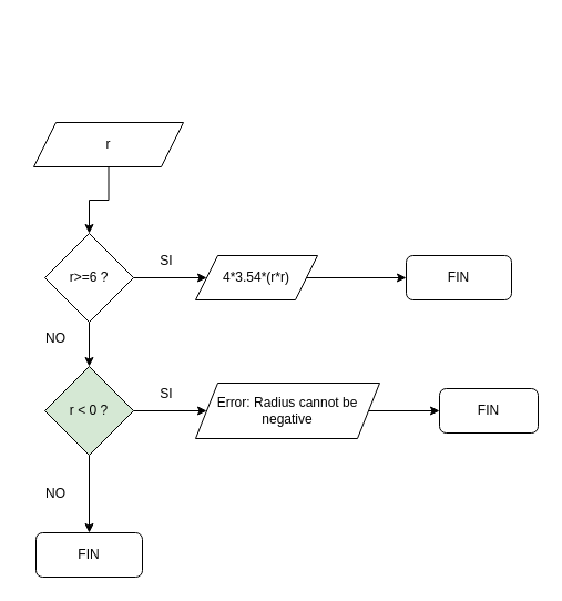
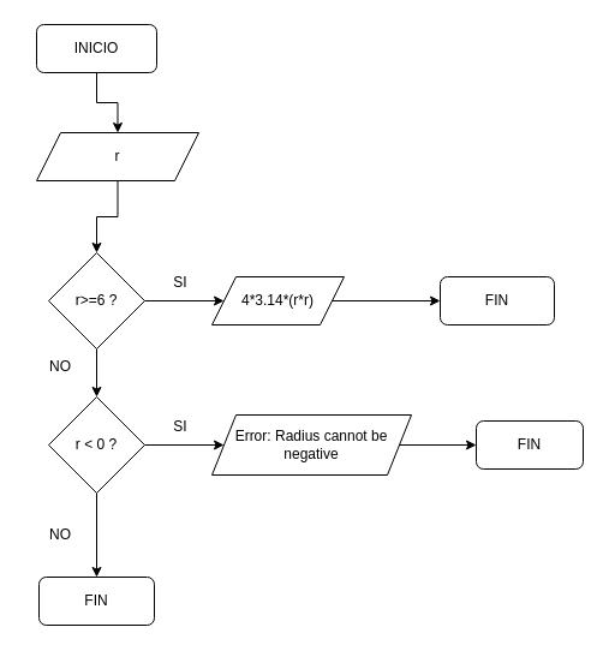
  <mxCell id="0" />
  <mxCell id="1" parent="0" />
+ <mxCell id="2" value="" style="edgeStyle=orthogonalEdgeStyle;rounded=0;orthogonalLoop=1;jettySize=auto;html=1;" parent="1" source="3" target="5" edge="1"><mxGeometry relative="1" as="geometry" /></mxCell>
+ <mxCell id="3" value="INICIO" style="rounded=1;whiteSpace=wrap;html=1;" parent="1" vertex="1"><mxGeometry x="30" y="20" width="100" height="40" as="geometry" /></mxCell>
  <mxCell id="4" value="" style="edgeStyle=orthogonalEdgeStyle;rounded=0;orthogonalLoop=1;jettySize=auto;html=1;" parent="1" source="5" target="8" edge="1"><mxGeometry relative="1" as="geometry" /></mxCell>
  <mxCell id="5" value="r" style="shape=parallelogram;perimeter=parallelogramPerimeter;whiteSpace=wrap;html=1;fixedSize=1;" parent="1" vertex="1"><mxGeometry x="30" y="110" width="135" height="40" as="geometry" /></mxCell>
  <mxCell id="6" value="" style="edgeStyle=orthogonalEdgeStyle;rounded=0;orthogonalLoop=1;jettySize=auto;html=1;" parent="1" source="8" target="10" edge="1"><mxGeometry relative="1" as="geometry" /></mxCell>
  <mxCell id="7" value="" style="edgeStyle=orthogonalEdgeStyle;rounded=0;orthogonalLoop=1;jettySize=auto;html=1;" parent="1" source="8" target="13" edge="1"><mxGeometry relative="1" as="geometry" /></mxCell>
  <mxCell id="8" value="r&amp;gt;=6 ?" style="rhombus;whiteSpace=wrap;html=1;" parent="1" vertex="1"><mxGeometry x="40" y="210" width="80" height="80" as="geometry" /></mxCell>
  <mxCell id="9" value="" style="edgeStyle=orthogonalEdgeStyle;rounded=0;orthogonalLoop=1;jettySize=auto;html=1;" parent="1" source="10" target="17" edge="1"><mxGeometry relative="1" as="geometry" /></mxCell>
- <mxCell id="10" value="4*3.54*(r*r)" style="shape=parallelogram;perimeter=parallelogramPerimeter;whiteSpace=wrap;html=1;fixedSize=1;" parent="1" vertex="1"><mxGeometry x="176" y="230" width="110" height="40" as="geometry" /></mxCell>
+ <mxCell id="10" value="4*3.14*(r*r)" style="shape=parallelogram;perimeter=parallelogramPerimeter;whiteSpace=wrap;html=1;fixedSize=1;" parent="1" vertex="1"><mxGeometry x="176" y="230" width="110" height="40" as="geometry" /></mxCell>
  <mxCell id="11" value="" style="edgeStyle=orthogonalEdgeStyle;rounded=0;orthogonalLoop=1;jettySize=auto;html=1;" parent="1" source="13" target="15" edge="1"><mxGeometry relative="1" as="geometry" /></mxCell>
  <mxCell id="12" value="" style="edgeStyle=orthogonalEdgeStyle;rounded=0;orthogonalLoop=1;jettySize=auto;html=1;" parent="1" source="13" target="16" edge="1"><mxGeometry relative="1" as="geometry" /></mxCell>
- <mxCell id="13" value="r &amp;lt; 0 ?" style="rhombus;whiteSpace=wrap;html=1;fillColor=#d5e8d4;" parent="1" vertex="1"><mxGeometry x="40" y="330" width="80" height="80" as="geometry" /></mxCell>
+ <mxCell id="13" value="r &amp;lt; 0 ?" style="rhombus;whiteSpace=wrap;html=1;" parent="1" vertex="1"><mxGeometry x="40" y="330" width="80" height="80" as="geometry" /></mxCell>
  <mxCell id="14" value="" style="edgeStyle=orthogonalEdgeStyle;rounded=0;orthogonalLoop=1;jettySize=auto;html=1;" parent="1" source="15" target="18" edge="1"><mxGeometry relative="1" as="geometry" /></mxCell>
  <mxCell id="15" value="Error: Radius cannot be negative" style="shape=parallelogram;perimeter=parallelogramPerimeter;whiteSpace=wrap;html=1;fixedSize=1;" parent="1" vertex="1"><mxGeometry x="176" y="345" width="166" height="50" as="geometry" /></mxCell>
  <mxCell id="16" value="FIN" style="rounded=1;whiteSpace=wrap;html=1;" parent="1" vertex="1"><mxGeometry x="32" y="480" width="96" height="40" as="geometry" /></mxCell>
  <mxCell id="17" value="FIN" style="rounded=1;whiteSpace=wrap;html=1;" parent="1" vertex="1"><mxGeometry x="366" y="230" width="95" height="40" as="geometry" /></mxCell>
  <mxCell id="18" value="FIN" style="rounded=1;whiteSpace=wrap;html=1;" parent="1" vertex="1"><mxGeometry x="396" y="350" width="89" height="40" as="geometry" /></mxCell>
  <mxCell id="19" value="SI" style="text;strokeColor=none;align=center;fillColor=none;html=1;verticalAlign=middle;whiteSpace=wrap;rounded=0;" parent="1" vertex="1"><mxGeometry x="120" y="220" width="60" height="30" as="geometry" /></mxCell>
  <mxCell id="20" value="SI" style="text;strokeColor=none;align=center;fillColor=none;html=1;verticalAlign=middle;whiteSpace=wrap;rounded=0;" parent="1" vertex="1"><mxGeometry x="120" y="340" width="60" height="30" as="geometry" /></mxCell>
  <mxCell id="21" value="NO" style="text;strokeColor=none;align=center;fillColor=none;html=1;verticalAlign=middle;whiteSpace=wrap;rounded=0;" parent="1" vertex="1"><mxGeometry x="20" y="290" width="60" height="30" as="geometry" /></mxCell>
  <mxCell id="22" value="NO" style="text;strokeColor=none;align=center;fillColor=none;html=1;verticalAlign=middle;whiteSpace=wrap;rounded=0;" parent="1" vertex="1"><mxGeometry x="20" y="430" width="60" height="30" as="geometry" /></mxCell>
